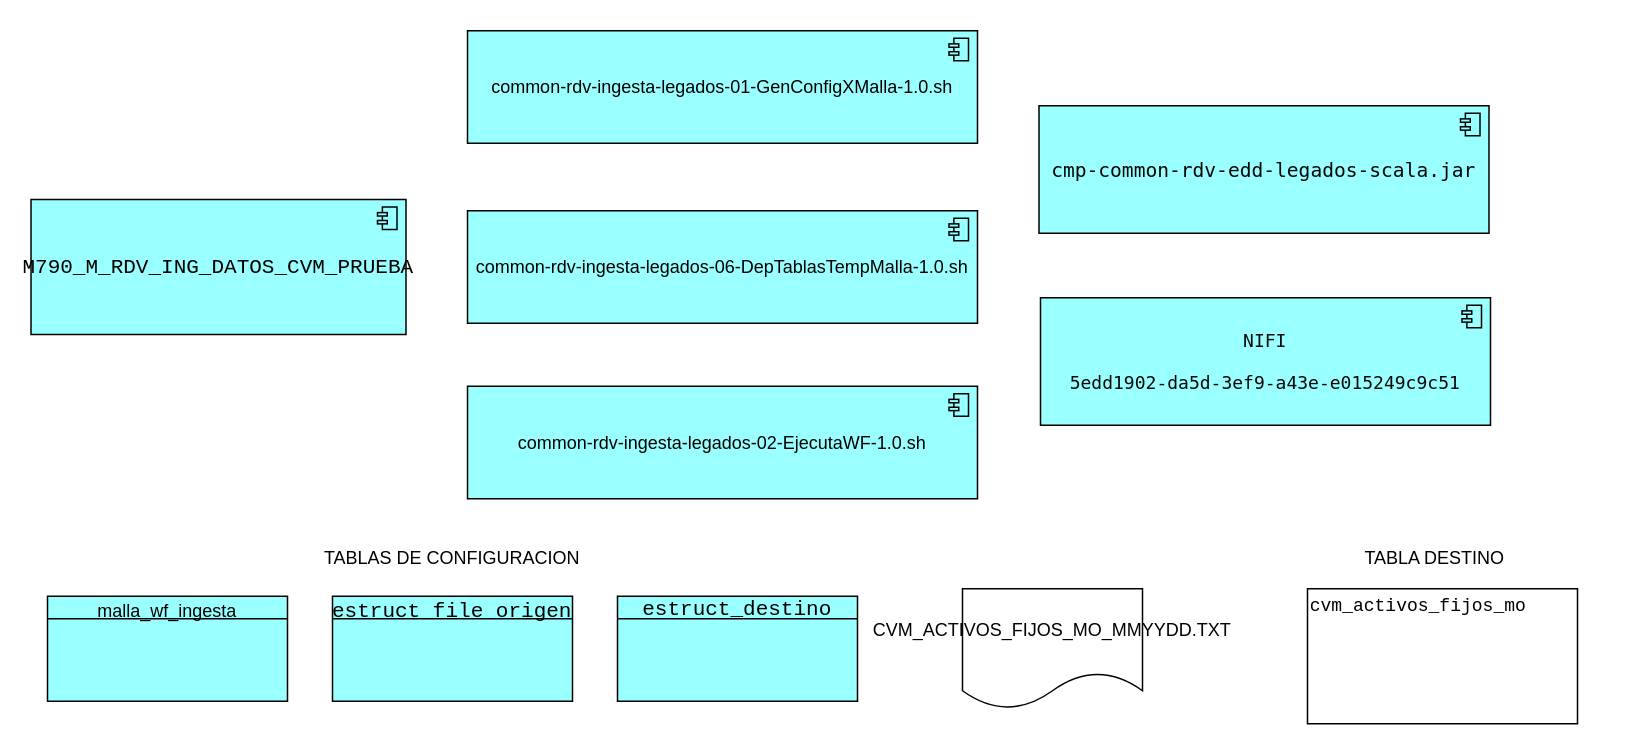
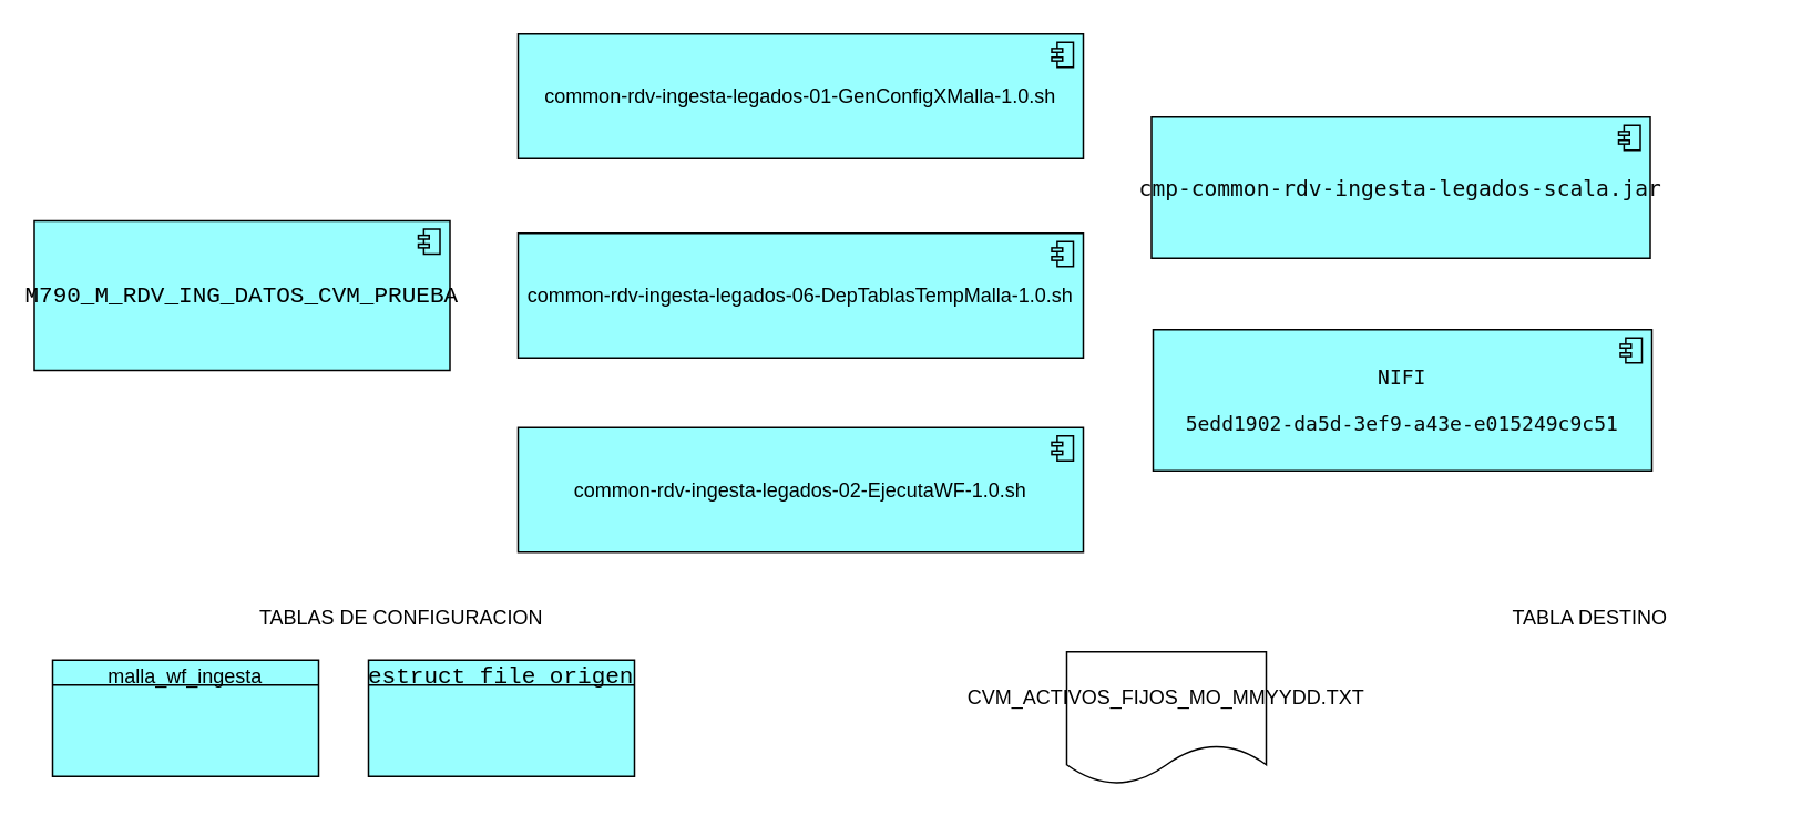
  <mxCell id="0" />
  <mxCell id="1" parent="0" />
- <mxCell id="2" value="&lt;div style=&quot;color: rgb(8, 8, 8); font-family: &amp;quot;JetBrains Mono&amp;quot;, monospace; font-size: 9.8pt;&quot;&gt;&lt;pre style=&quot;&quot;&gt;cmp-common-rdv-edd-legados-scala.jar&lt;/pre&gt;&lt;/div&gt;" style="html=1;outlineConnect=0;whiteSpace=wrap;fillColor=#99ffff;shape=mxgraph.archimate.application;appType=comp" vertex="1" parent="1"><mxGeometry x="692" y="70" width="300" height="85" as="geometry" /></mxCell>
+ <mxCell id="2" value="&lt;div style=&quot;color: rgb(8, 8, 8); font-family: &amp;quot;JetBrains Mono&amp;quot;, monospace; font-size: 9.8pt;&quot;&gt;&lt;pre style=&quot;&quot;&gt;cmp-common-rdv-ingesta-legados-scala.jar&lt;/pre&gt;&lt;/div&gt;" style="html=1;outlineConnect=0;whiteSpace=wrap;fillColor=#99ffff;shape=mxgraph.archimate.application;appType=comp" vertex="1" parent="1"><mxGeometry x="692" y="70" width="300" height="85" as="geometry" /></mxCell>
  <mxCell id="3" value="&lt;div style=&quot;font-family: Consolas, &amp;quot;Courier New&amp;quot;, monospace; font-size: 14px; line-height: 19px;&quot;&gt;M790_M_RDV_ING_DATOS_CVM_PRUEBA&lt;/div&gt;" style="html=1;outlineConnect=0;whiteSpace=wrap;fillColor=#99ffff;shape=mxgraph.archimate.application;appType=comp" vertex="1" parent="1"><mxGeometry x="20" y="132.5" width="250" height="90" as="geometry" /></mxCell>
  <mxCell id="4" value="common-rdv-ingesta-legados-01-GenConfigXMalla-1.0.sh" style="html=1;outlineConnect=0;whiteSpace=wrap;fillColor=#99ffff;shape=mxgraph.archimate.application;appType=comp" vertex="1" parent="1"><mxGeometry x="311" y="20" width="340" height="75" as="geometry" /></mxCell>
  <mxCell id="5" value="common-rdv-ingesta-legados-06-DepTablasTempMalla-1.0.sh" style="html=1;outlineConnect=0;whiteSpace=wrap;fillColor=#99ffff;shape=mxgraph.archimate.application;appType=comp" vertex="1" parent="1"><mxGeometry x="311" y="140" width="340" height="75" as="geometry" /></mxCell>
  <mxCell id="6" value="common-rdv-ingesta-legados-02-EjecutaWF-1.0.sh" style="html=1;outlineConnect=0;whiteSpace=wrap;fillColor=#99ffff;shape=mxgraph.archimate.application;appType=comp" vertex="1" parent="1"><mxGeometry x="311" y="257" width="340" height="75" as="geometry" /></mxCell>
  <mxCell id="7" value="&lt;div style=&quot;&quot;&gt;&lt;pre style=&quot;&quot;&gt;&lt;font color=&quot;#080808&quot;&gt;NIFI&lt;/font&gt;&lt;/pre&gt;&lt;pre style=&quot;&quot;&gt;&lt;font style=&quot;&quot; color=&quot;#080808&quot;&gt;5edd1902-da5d-3ef9-a43e-e015249c9c51&lt;/font&gt;&lt;font style=&quot;background-color: rgb(255, 255, 255);&quot; face=&quot;JetBrains Mono, monospace&quot; color=&quot;#080808&quot;&gt;&lt;span style=&quot;font-size: 9.8pt;&quot;&gt;&lt;br&gt;&lt;/span&gt;&lt;/font&gt;&lt;/pre&gt;&lt;/div&gt;" style="html=1;outlineConnect=0;whiteSpace=wrap;fillColor=#99ffff;shape=mxgraph.archimate.application;appType=comp" vertex="1" parent="1"><mxGeometry x="693" y="198" width="300" height="85" as="geometry" /></mxCell>
  <mxCell id="8" value="&lt;table cellpadding=&quot;0&quot; cellspacing=&quot;0&quot; style=&quot;font-size:1em;width:100%;height:100%;&quot;&gt;&lt;tbody&gt;&lt;tr style=&quot;height:20px;&quot;&gt;&lt;td align=&quot;center&quot;&gt;malla_wf_ingesta&lt;/td&gt;&lt;/tr&gt;&lt;tr&gt;&lt;td align=&quot;left&quot; valign=&quot;top&quot; style=&quot;padding:4px;&quot;&gt;&lt;div style=&quot;color: rgb(204, 204, 204); font-family: Consolas, &amp;quot;Courier New&amp;quot;, monospace; font-size: 14px; line-height: 19px;&quot;&gt;&lt;br&gt;&lt;/div&gt;&lt;/td&gt;&lt;/tr&gt;&lt;/tbody&gt;&lt;/table&gt;" style="html=1;outlineConnect=0;whiteSpace=wrap;fillColor=#99ffff;shape=mxgraph.archimate.businessObject;overflow=fill" vertex="1" parent="1"><mxGeometry x="31" y="397" width="160" height="70" as="geometry" /></mxCell>
  <mxCell id="9" value="&lt;table cellpadding=&quot;0&quot; cellspacing=&quot;0&quot; style=&quot;font-size:1em;width:100%;height:100%;&quot;&gt;&lt;tbody&gt;&lt;tr style=&quot;height:20px;&quot;&gt;&lt;td align=&quot;center&quot;&gt;&lt;div style=&quot;font-family: Consolas, &amp;quot;Courier New&amp;quot;, monospace; font-size: 14px; line-height: 19px;&quot;&gt;estruct_file_origen&lt;/div&gt;&lt;/td&gt;&lt;/tr&gt;&lt;tr&gt;&lt;td align=&quot;left&quot; valign=&quot;top&quot; style=&quot;padding:4px;&quot;&gt;&lt;div style=&quot;color: rgb(204, 204, 204); font-family: Consolas, &amp;quot;Courier New&amp;quot;, monospace; font-size: 14px; line-height: 19px;&quot;&gt;&lt;br&gt;&lt;/div&gt;&lt;/td&gt;&lt;/tr&gt;&lt;/tbody&gt;&lt;/table&gt;" style="html=1;outlineConnect=0;whiteSpace=wrap;fillColor=#99ffff;shape=mxgraph.archimate.businessObject;overflow=fill" vertex="1" parent="1"><mxGeometry x="221" y="397" width="160" height="70" as="geometry" /></mxCell>
- <mxCell id="10" value="&lt;div style=&quot;font-family: Consolas, &amp;quot;Courier New&amp;quot;, monospace; font-size: 14px; line-height: 19px;&quot;&gt;estruct_destino&lt;/div&gt;" style="html=1;outlineConnect=0;whiteSpace=wrap;fillColor=#99ffff;shape=mxgraph.archimate.businessObject;overflow=fill" vertex="1" parent="1"><mxGeometry x="411" y="397" width="160" height="70" as="geometry" /></mxCell>
- <mxCell id="11" value="TABLAS DE CONFIGURACION" style="text;html=1;strokeColor=none;fillColor=none;align=center;verticalAlign=middle;whiteSpace=wrap;rounded=0;" vertex="1" parent="1"><mxGeometry x="196" y="357" width="210" height="30" as="geometry" /></mxCell>
+ <mxCell id="11" value="TABLAS DE CONFIGURACION" style="text;html=1;strokeColor=none;fillColor=none;align=center;verticalAlign=middle;whiteSpace=wrap;rounded=0;" vertex="1" parent="1"><mxGeometry x="136" y="357" width="210" height="30" as="geometry" /></mxCell>
  <mxCell id="12" value="CVM_ACTIVOS_FIJOS_MO_MMYYDD.TXT" style="shape=document;whiteSpace=wrap;html=1;boundedLbl=1;" vertex="1" parent="1"><mxGeometry x="641" y="392" width="120" height="80" as="geometry" /></mxCell>
- <mxCell id="13" value="&lt;div style=&quot;box-sizing: border-box; width: 100%; background-image: initial; background-position: initial; background-size: initial; background-repeat: initial; background-attachment: initial; background-origin: initial; background-clip: initial; padding: 2px;&quot;&gt;&lt;div style=&quot;line-height: 19px;&quot;&gt;&lt;font face=&quot;Consolas, Courier New, monospace&quot;&gt;cvm_activos_fijos_mo&lt;/font&gt;&lt;br&gt;&lt;/div&gt;&lt;/div&gt;" style="verticalAlign=top;align=left;overflow=fill;html=1;whiteSpace=wrap;" vertex="1" parent="1"><mxGeometry x="871" y="392" width="180" height="90" as="geometry" /></mxCell>
  <mxCell id="14" value="TABLA DESTINO" style="text;html=1;strokeColor=none;fillColor=none;align=center;verticalAlign=middle;whiteSpace=wrap;rounded=0;" vertex="1" parent="1"><mxGeometry x="851" y="357" width="210" height="30" as="geometry" /></mxCell>
